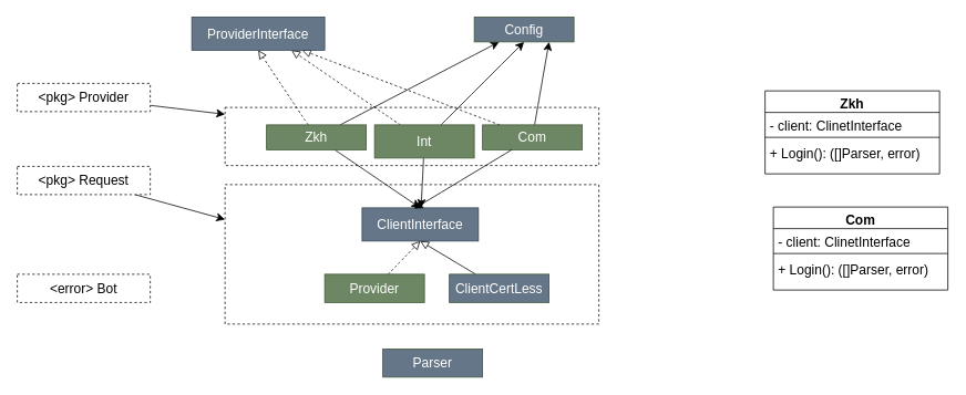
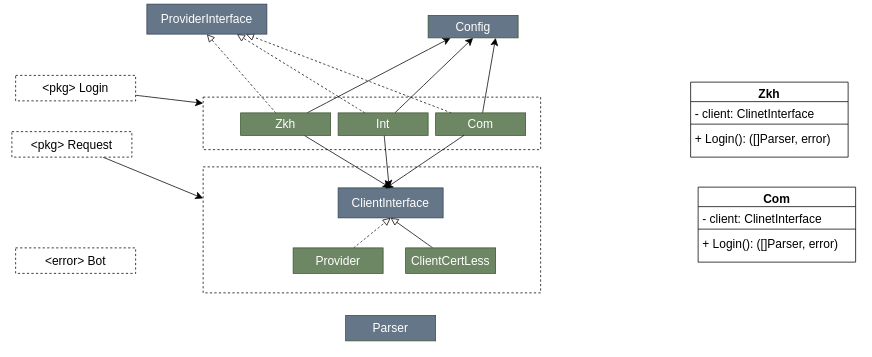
  <mxCell id="0" />
  <mxCell id="1" parent="0" />
  <mxCell id="2" value="" style="rounded=0;whiteSpace=wrap;html=1;fontSize=16;fillColor=none;dashed=1;" vertex="1" parent="1"><mxGeometry x="270" y="222" width="450" height="168" as="geometry" /></mxCell>
  <mxCell id="3" value="" style="rounded=0;whiteSpace=wrap;html=1;fontSize=16;fillColor=none;dashed=1;" vertex="1" parent="1"><mxGeometry x="270" y="129" width="450" height="70" as="geometry" /></mxCell>
  <mxCell id="4" style="edgeStyle=none;curved=1;rounded=0;orthogonalLoop=1;jettySize=auto;html=1;entryX=0;entryY=0.25;entryDx=0;entryDy=0;fontSize=12;startSize=8;endSize=8;" edge="1" parent="1" source="5" target="2"><mxGeometry relative="1" as="geometry" /></mxCell>
- <mxCell id="5" value="&amp;lt;pkg&amp;gt;&amp;nbsp;Request" style="rounded=0;whiteSpace=wrap;html=1;fontSize=16;dashed=1;" vertex="1" parent="1"><mxGeometry x="20" y="200" width="160" height="34" as="geometry" /></mxCell>
+ <mxCell id="5" value="&amp;lt;pkg&amp;gt;&amp;nbsp;Request" style="rounded=0;whiteSpace=wrap;html=1;fontSize=16;dashed=1;" vertex="1" parent="1"><mxGeometry x="15" y="175" width="160" height="34" as="geometry" /></mxCell>
  <mxCell id="6" style="edgeStyle=none;curved=1;rounded=0;orthogonalLoop=1;jettySize=auto;html=1;fontSize=12;startSize=8;endSize=8;" edge="1" parent="1" source="7" target="3"><mxGeometry relative="1" as="geometry" /></mxCell>
- <mxCell id="7" value="&amp;lt;pkg&amp;gt; Provider" style="rounded=0;whiteSpace=wrap;html=1;fontSize=16;dashed=1;" vertex="1" parent="1"><mxGeometry x="20" width="160" height="34" as="geometry" y="100" /></mxCell>
+ <mxCell id="7" value="&amp;lt;pkg&amp;gt; Login" style="rounded=0;whiteSpace=wrap;html=1;fontSize=16;dashed=1;" vertex="1" parent="1"><mxGeometry x="20" width="160" height="34" as="geometry" y="100" /></mxCell>
  <mxCell id="8" value="&amp;lt;error&amp;gt;&amp;nbsp;Bot" style="rounded=0;whiteSpace=wrap;html=1;fontSize=16;dashed=1;" vertex="1" parent="1"><mxGeometry x="20" y="330" width="160" height="34" as="geometry" /></mxCell>
- <mxCell id="9" value="ClientInterface" style="rounded=0;whiteSpace=wrap;html=1;fontSize=16;fillColor=#647687;fontColor=#ffffff;strokeColor=#314354;" vertex="1" parent="1"><mxGeometry x="435" y="250" width="140" height="40" as="geometry" /></mxCell>
+ <mxCell id="9" value="ClientInterface" style="rounded=0;whiteSpace=wrap;html=1;fontSize=16;fillColor=#647687;fontColor=#ffffff;strokeColor=#314354;" vertex="1" parent="1"><mxGeometry x="450" y="250" width="140" height="40" as="geometry" /></mxCell>
  <mxCell id="10" style="edgeStyle=none;curved=1;rounded=0;orthogonalLoop=1;jettySize=auto;html=1;entryX=0.5;entryY=1;entryDx=0;entryDy=0;fontSize=12;startSize=8;endSize=8;endArrow=block;endFill=0;dashed=1;" edge="1" parent="1" source="11" target="9"><mxGeometry relative="1" as="geometry" /></mxCell>
  <mxCell id="11" value="Provider" style="rounded=0;whiteSpace=wrap;html=1;fontSize=16;fillColor=#6d8764;fontColor=#ffffff;strokeColor=#3A5431;" vertex="1" parent="1"><mxGeometry x="390" y="330" width="120" height="34" as="geometry" /></mxCell>
  <mxCell id="12" style="edgeStyle=none;curved=1;rounded=0;orthogonalLoop=1;jettySize=auto;html=1;entryX=0.5;entryY=1;entryDx=0;entryDy=0;fontSize=12;startSize=8;endSize=8;endArrow=block;endFill=0;dashed=0;" edge="1" parent="1" source="13" target="9"><mxGeometry relative="1" as="geometry" /></mxCell>
- <mxCell id="13" value="ClientCertLess" style="rounded=0;whiteSpace=wrap;html=1;fontSize=16;fillColor=#647687;fontColor=#ffffff;strokeColor=#3A5431;" vertex="1" parent="1"><mxGeometry x="540" y="330" width="120" height="34" as="geometry" /></mxCell>
+ <mxCell id="13" value="ClientCertLess" style="rounded=0;whiteSpace=wrap;html=1;fontSize=16;fillColor=#6d8764;fontColor=#ffffff;strokeColor=#3A5431;" vertex="1" parent="1"><mxGeometry x="540" y="330" width="120" height="34" as="geometry" /></mxCell>
  <mxCell id="14" style="edgeStyle=none;curved=1;rounded=0;orthogonalLoop=1;jettySize=auto;html=1;entryX=0.5;entryY=0;entryDx=0;entryDy=0;fontSize=12;startSize=8;endSize=8;" edge="1" parent="1" source="17" target="9"><mxGeometry relative="1" as="geometry" /></mxCell>
  <mxCell id="15" style="edgeStyle=none;curved=1;rounded=0;orthogonalLoop=1;jettySize=auto;html=1;entryX=0.25;entryY=1;entryDx=0;entryDy=0;fontSize=12;startSize=8;endSize=8;" edge="1" parent="1" source="17" target="26"><mxGeometry relative="1" as="geometry" /></mxCell>
  <mxCell id="16" style="edgeStyle=none;curved=1;rounded=0;orthogonalLoop=1;jettySize=auto;html=1;entryX=0.5;entryY=1;entryDx=0;entryDy=0;fontSize=12;startSize=8;endSize=8;dashed=1;endArrow=block;endFill=0;" edge="1" parent="1" source="17" target="27"><mxGeometry relative="1" as="geometry" /></mxCell>
  <mxCell id="17" value="Zkh" style="rounded=0;whiteSpace=wrap;html=1;fontSize=16;fillColor=#6d8764;fontColor=#ffffff;strokeColor=#3A5431;" vertex="1" parent="1"><mxGeometry x="320" y="150" width="120" height="30" as="geometry" /></mxCell>
  <mxCell id="18" style="edgeStyle=none;curved=1;rounded=0;orthogonalLoop=1;jettySize=auto;html=1;fontSize=12;startSize=8;endSize=8;" edge="1" parent="1" source="21" target="9"><mxGeometry relative="1" as="geometry" /></mxCell>
  <mxCell id="19" style="edgeStyle=none;curved=1;rounded=0;orthogonalLoop=1;jettySize=auto;html=1;entryX=0.5;entryY=1;entryDx=0;entryDy=0;fontSize=12;startSize=8;endSize=8;" edge="1" parent="1" source="21" target="26"><mxGeometry relative="1" as="geometry" /></mxCell>
  <mxCell id="20" style="edgeStyle=none;curved=1;rounded=0;orthogonalLoop=1;jettySize=auto;html=1;entryX=0.75;entryY=1;entryDx=0;entryDy=0;fontSize=12;startSize=8;endSize=8;dashed=1;endArrow=block;endFill=0;" edge="1" parent="1" source="21" target="27"><mxGeometry relative="1" as="geometry" /></mxCell>
- <mxCell id="21" value="Int" style="rounded=0;whiteSpace=wrap;html=1;fontSize=16;fillColor=#6d8764;fontColor=#ffffff;strokeColor=#3A5431;" vertex="1" parent="1"><mxGeometry x="450" y="150" width="120" height="40" as="geometry" /></mxCell>
+ <mxCell id="21" value="Int" style="rounded=0;whiteSpace=wrap;html=1;fontSize=16;fillColor=#6d8764;fontColor=#ffffff;strokeColor=#3A5431;" vertex="1" parent="1"><mxGeometry x="450" y="150" width="120" height="30" as="geometry" /></mxCell>
  <mxCell id="22" style="edgeStyle=none;curved=1;rounded=0;orthogonalLoop=1;jettySize=auto;html=1;entryX=0.75;entryY=1;entryDx=0;entryDy=0;fontSize=12;startSize=8;endSize=8;" edge="1" parent="1" source="24" target="26"><mxGeometry relative="1" as="geometry" /></mxCell>
  <mxCell id="23" style="edgeStyle=none;curved=1;rounded=0;orthogonalLoop=1;jettySize=auto;html=1;fontSize=12;startSize=8;endSize=8;dashed=1;endArrow=block;endFill=0;" edge="1" parent="1" source="24" target="27"><mxGeometry relative="1" as="geometry" /></mxCell>
  <mxCell id="24" value="Com" style="rounded=0;whiteSpace=wrap;html=1;fontSize=16;fillColor=#6d8764;fontColor=#ffffff;strokeColor=#3A5431;" vertex="1" parent="1"><mxGeometry x="580" y="150" width="120" height="30" as="geometry" /></mxCell>
  <mxCell id="25" style="edgeStyle=none;curved=1;rounded=0;orthogonalLoop=1;jettySize=auto;html=1;entryX=0.448;entryY=0.023;entryDx=0;entryDy=0;entryPerimeter=0;fontSize=12;startSize=8;endSize=8;" edge="1" parent="1" source="24" target="9"><mxGeometry relative="1" as="geometry" /></mxCell>
  <mxCell id="26" value="Config" style="rounded=0;whiteSpace=wrap;html=1;fontSize=16;fillColor=#647687;fontColor=#ffffff;strokeColor=#3A5431;" vertex="1" parent="1"><mxGeometry x="570" y="20" width="120" height="30" as="geometry" /></mxCell>
- <mxCell id="27" value="ProviderInterface" style="rounded=0;whiteSpace=wrap;html=1;fontSize=16;fillColor=#647687;fontColor=#ffffff;strokeColor=#314354;" vertex="1" parent="1"><mxGeometry x="230" y="20" width="160" height="40" as="geometry" /></mxCell>
+ <mxCell id="27" value="ProviderInterface" style="rounded=0;whiteSpace=wrap;html=1;fontSize=16;fillColor=#647687;fontColor=#ffffff;strokeColor=#314354;" vertex="1" parent="1"><mxGeometry x="195" y="5" width="160" height="40" as="geometry" /></mxCell>
  <mxCell id="28" value="Parser" style="rounded=0;whiteSpace=wrap;html=1;fontSize=16;fillColor=#647687;fontColor=#ffffff;strokeColor=#3A5431;" vertex="1" parent="1"><mxGeometry x="460" y="420" width="120" height="34" as="geometry" /></mxCell>
  <mxCell id="29" value="Zkh" style="swimlane;fontStyle=1;align=center;verticalAlign=top;childLayout=stackLayout;horizontal=1;startSize=26;horizontalStack=0;resizeParent=1;resizeParentMax=0;resizeLast=0;collapsible=1;marginBottom=0;whiteSpace=wrap;html=1;fontSize=16;" vertex="1" parent="1"><mxGeometry x="920" y="109" width="210" height="100" as="geometry" /></mxCell>
  <mxCell id="30" value="- client: ClinetInterface" style="text;strokeColor=none;fillColor=none;align=left;verticalAlign=top;spacingLeft=4;spacingRight=4;overflow=hidden;rotatable=0;points=[[0,0.5],[1,0.5]];portConstraint=eastwest;whiteSpace=wrap;html=1;fontSize=16;" vertex="1" parent="29"><mxGeometry y="26" width="210" height="26" as="geometry" /></mxCell>
  <mxCell id="31" value="" style="line;strokeWidth=1;fillColor=none;align=left;verticalAlign=middle;spacingTop=-1;spacingLeft=3;spacingRight=3;rotatable=0;labelPosition=right;points=[];portConstraint=eastwest;strokeColor=inherit;fontSize=16;" vertex="1" parent="29"><mxGeometry y="52" width="210" height="8" as="geometry" /></mxCell>
  <mxCell id="32" value="+ Login(): ([]Parser, error)&lt;br&gt;" style="text;strokeColor=none;fillColor=none;align=left;verticalAlign=top;spacingLeft=4;spacingRight=4;overflow=hidden;rotatable=0;points=[[0,0.5],[1,0.5]];portConstraint=eastwest;whiteSpace=wrap;html=1;fontSize=16;" vertex="1" parent="29"><mxGeometry y="60" width="210" height="40" as="geometry" /></mxCell>
  <mxCell id="33" value="Com" style="swimlane;fontStyle=1;align=center;verticalAlign=top;childLayout=stackLayout;horizontal=1;startSize=26;horizontalStack=0;resizeParent=1;resizeParentMax=0;resizeLast=0;collapsible=1;marginBottom=0;whiteSpace=wrap;html=1;fontSize=16;" vertex="1" parent="1"><mxGeometry x="930" y="249" width="210" height="100" as="geometry" /></mxCell>
  <mxCell id="34" value="- client: ClinetInterface" style="text;strokeColor=none;fillColor=none;align=left;verticalAlign=top;spacingLeft=4;spacingRight=4;overflow=hidden;rotatable=0;points=[[0,0.5],[1,0.5]];portConstraint=eastwest;whiteSpace=wrap;html=1;fontSize=16;" vertex="1" parent="33"><mxGeometry y="26" width="210" height="26" as="geometry" /></mxCell>
  <mxCell id="35" value="" style="line;strokeWidth=1;fillColor=none;align=left;verticalAlign=middle;spacingTop=-1;spacingLeft=3;spacingRight=3;rotatable=0;labelPosition=right;points=[];portConstraint=eastwest;strokeColor=inherit;fontSize=16;" vertex="1" parent="33"><mxGeometry y="52" width="210" height="8" as="geometry" /></mxCell>
  <mxCell id="36" value="+ Login(): ([]Parser, error)" style="text;strokeColor=none;fillColor=none;align=left;verticalAlign=top;spacingLeft=4;spacingRight=4;overflow=hidden;rotatable=0;points=[[0,0.5],[1,0.5]];portConstraint=eastwest;whiteSpace=wrap;html=1;fontSize=16;" vertex="1" parent="33"><mxGeometry y="60" width="210" height="40" as="geometry" /></mxCell>
